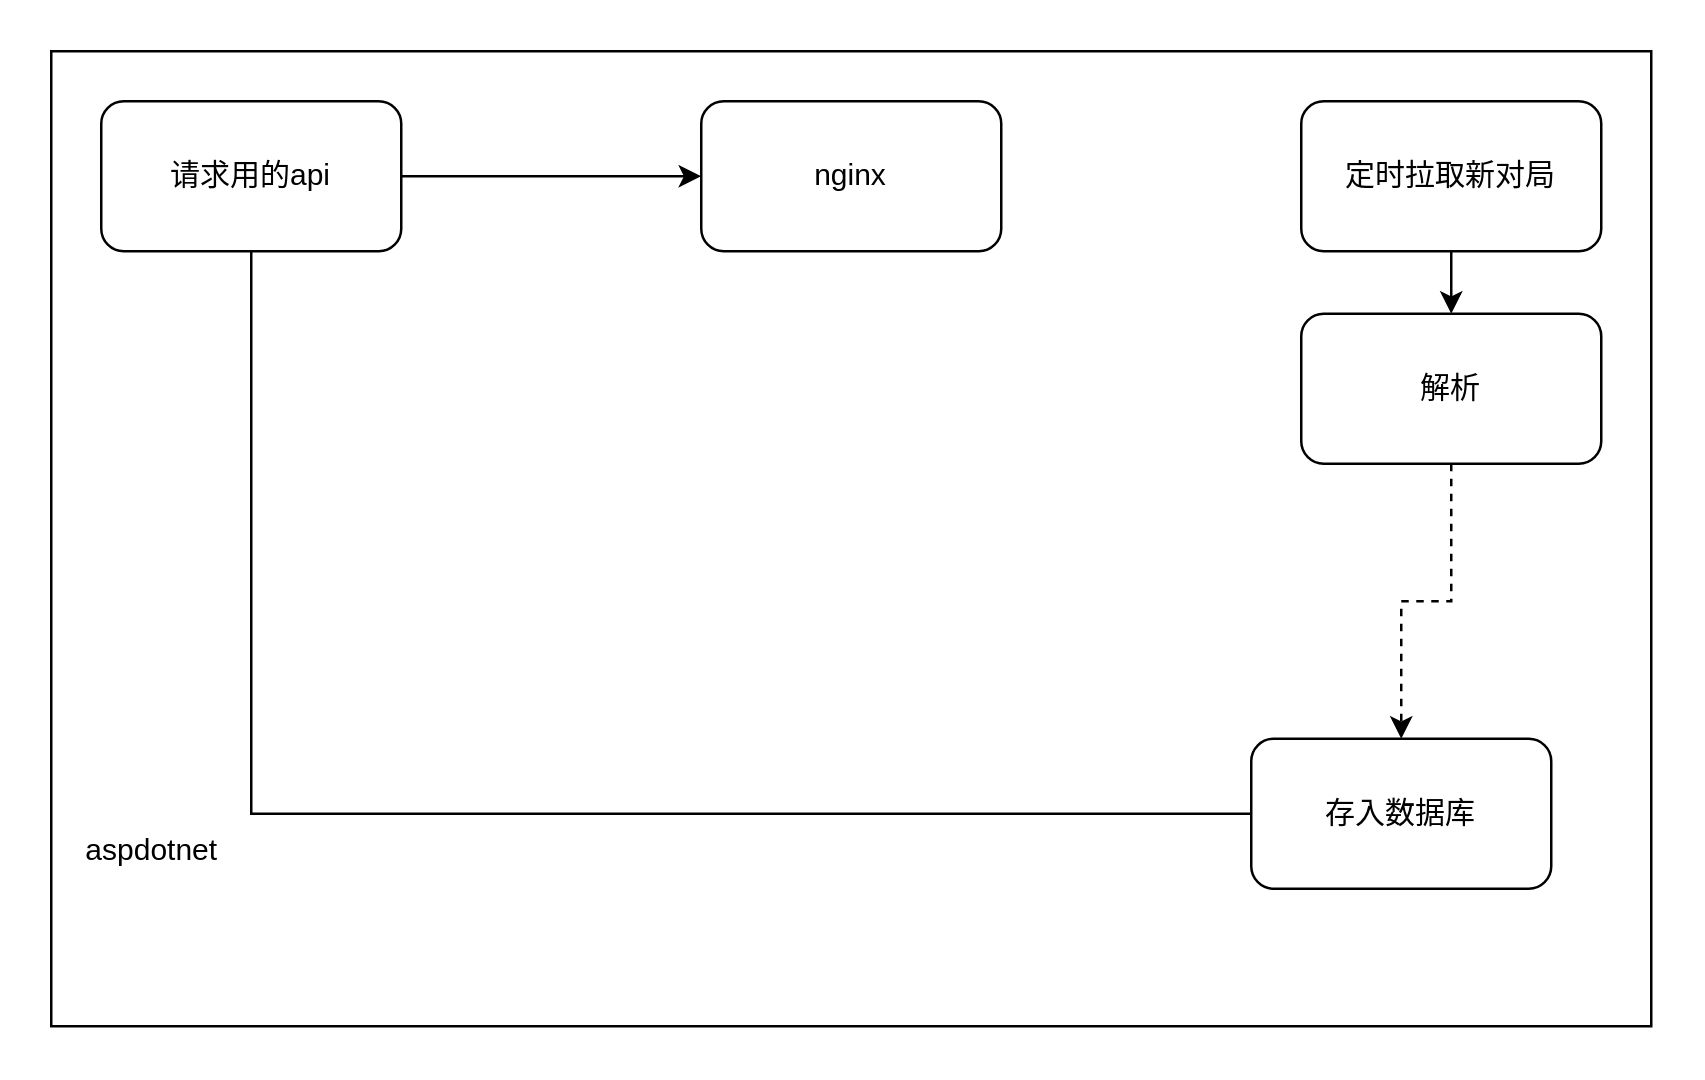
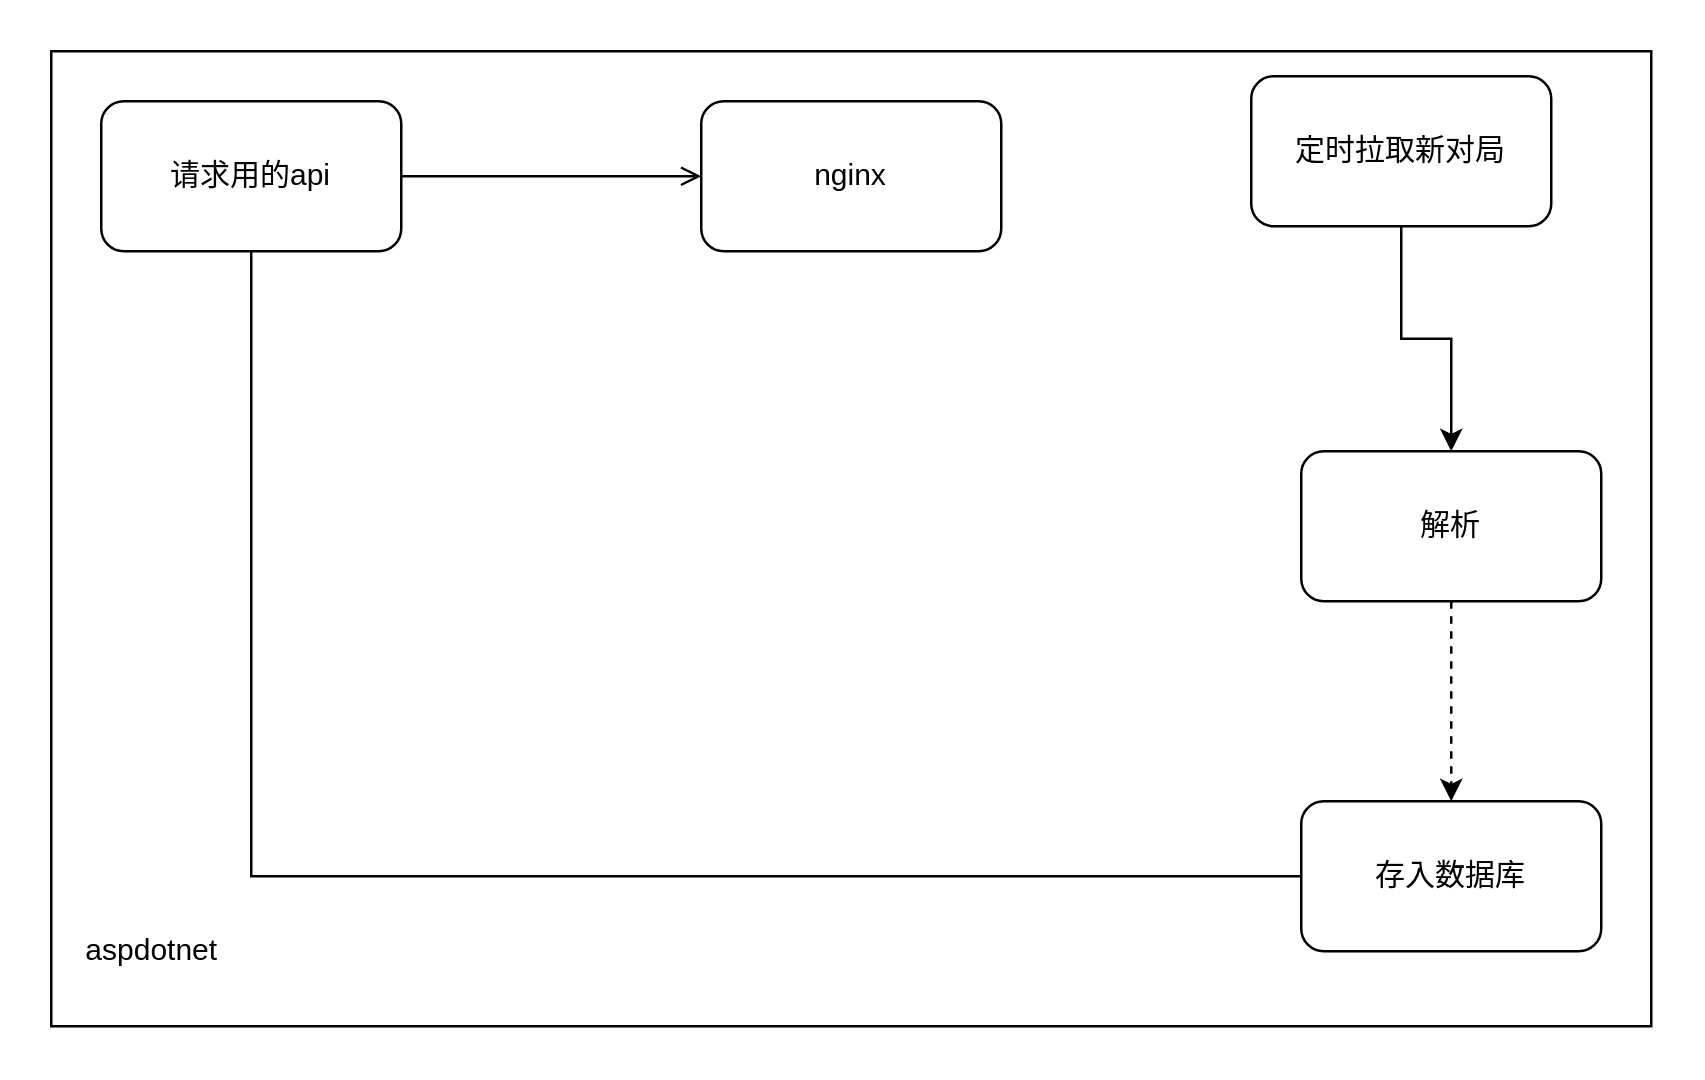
  <mxCell id="0" />
  <mxCell id="1" parent="0" />
  <mxCell id="2" value="" style="rounded=0;whiteSpace=wrap;html=1;fillColor=none;" vertex="1" parent="1"><mxGeometry x="20" y="20" width="640" height="390" as="geometry" /></mxCell>
- <mxCell id="3" style="edgeStyle=orthogonalEdgeStyle;rounded=0;orthogonalLoop=1;jettySize=auto;html=1;" edge="1" parent="1" source="4" target="11"><mxGeometry relative="1" as="geometry" /></mxCell>
+ <mxCell id="3" style="edgeStyle=orthogonalEdgeStyle;rounded=0;orthogonalLoop=1;jettySize=auto;html=1;endArrow=open;" edge="1" parent="1" source="4" target="11"><mxGeometry relative="1" as="geometry" /></mxCell>
  <mxCell id="4" value="请求用的api" style="rounded=1;whiteSpace=wrap;html=1;" vertex="1" parent="1"><mxGeometry x="40" y="40" width="120" height="60" as="geometry" /></mxCell>
  <mxCell id="5" value="" style="edgeStyle=orthogonalEdgeStyle;rounded=0;orthogonalLoop=1;jettySize=auto;html=1;" edge="1" parent="1" source="6" target="8"><mxGeometry relative="1" as="geometry" /></mxCell>
- <mxCell id="6" value="定时拉取新对局" style="rounded=1;whiteSpace=wrap;html=1;" vertex="1" parent="1"><mxGeometry x="520" y="40" width="120" height="60" as="geometry" /></mxCell>
+ <mxCell id="6" value="定时拉取新对局" style="rounded=1;whiteSpace=wrap;html=1;" vertex="1" parent="1"><mxGeometry x="500" y="30" width="120" height="60" as="geometry" /></mxCell>
  <mxCell id="7" value="" style="edgeStyle=orthogonalEdgeStyle;rounded=0;orthogonalLoop=1;jettySize=auto;html=1;dashed=1;" edge="1" parent="1" source="8" target="10"><mxGeometry relative="1" as="geometry" /></mxCell>
- <mxCell id="8" value="解析" style="whiteSpace=wrap;html=1;rounded=1;" vertex="1" parent="1"><mxGeometry x="520" y="125" width="120" height="60" as="geometry" /></mxCell>
+ <mxCell id="8" value="解析" style="whiteSpace=wrap;html=1;rounded=1;" vertex="1" parent="1"><mxGeometry x="520" y="180" width="120" height="60" as="geometry" /></mxCell>
  <mxCell id="9" style="edgeStyle=orthogonalEdgeStyle;rounded=0;orthogonalLoop=1;jettySize=auto;html=1;endArrow=none;" edge="1" parent="1" source="10" target="4"><mxGeometry relative="1" as="geometry" /></mxCell>
- <mxCell id="10" value="存入数据库" style="whiteSpace=wrap;html=1;rounded=1;" vertex="1" parent="1"><mxGeometry x="500" y="295" width="120" height="60" as="geometry" /></mxCell>
+ <mxCell id="10" value="存入数据库" style="whiteSpace=wrap;html=1;rounded=1;" vertex="1" parent="1"><mxGeometry x="520" y="320" width="120" height="60" as="geometry" /></mxCell>
  <mxCell id="11" value="nginx" style="rounded=1;whiteSpace=wrap;html=1;" vertex="1" parent="1"><mxGeometry x="280" y="40" width="120" height="60" as="geometry" /></mxCell>
- <mxCell id="12" value="aspdotnet" style="text;html=1;align=center;verticalAlign=middle;resizable=0;points=[];autosize=1;strokeColor=none;fillColor=none;" vertex="1" parent="1"><mxGeometry x="25" y="330" width="70" height="20" as="geometry" /></mxCell>
+ <mxCell id="12" value="aspdotnet" style="text;html=1;align=center;verticalAlign=middle;resizable=0;points=[];autosize=1;strokeColor=none;fillColor=none;" vertex="1" parent="1"><mxGeometry x="25" y="370" width="70" height="20" as="geometry" /></mxCell>
